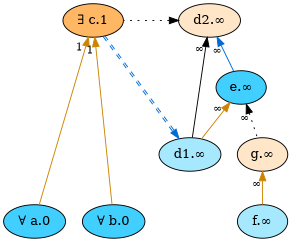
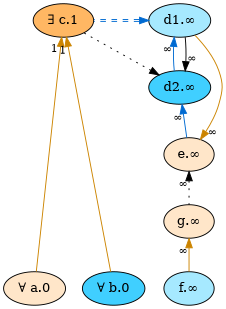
  digraph {
    node [fillcolor="#ffe6c9" fontsize=14 style=filled]
    edge [color="#cc8400" dir=back fontsize=12 labeldistance=1.5 style=solid taillabel="∞"]
-   n1 [fillcolor="#40cfff" label="∀ a.0"]
+   n1 [label="∀ a.0"]
    n2 [fillcolor="#40cfff" label="∀ b.0"]
    n3 [fillcolor="#ffb763" label="∃ c.1"]
    n4 [fillcolor="#a6e9ff" label="d1.∞"]
-   n5 [label="d2.∞"]
-   n6 [fillcolor="#40cfff" label="e.∞"]
+   n5 [fillcolor="#40cfff" label="d2.∞"]
+   n6 [label="e.∞"]
    n7 [label="g.∞"]
    n8 [fillcolor="#a6e9ff" label="f.∞"]
    subgraph sub_1 {
      rank=max
      n1
      n2
    }
    subgraph sub_2 {
      rank=min
      n3
    }
    n3 -> n1 [taillabel=1]
    n3 -> n2 [taillabel=1]
    n4 -> n3 [color="#006ad1:#006ad1" constraint=false style=dashed taillabel=""]
+   n4 -> n5 [color="#006ad1"]
    n5 -> n3 [color=black constraint=false style=dotted taillabel=""]
    n5 -> n4 [color=black]
    n5 -> n6 [color="#006ad1"]
    n6 -> n4
    n6 -> n7 [color=black style=dotted]
    n7 -> n8
  }
